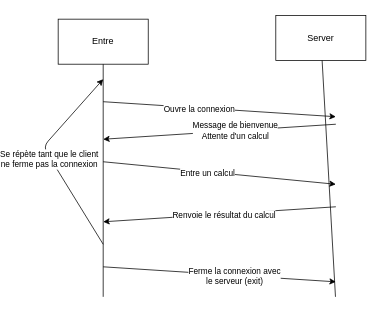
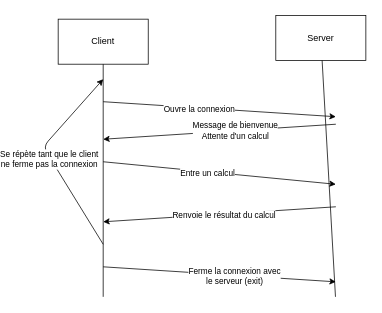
  <mxCell id="0" />
  <mxCell id="1" parent="0" />
- <mxCell id="2" value="Entre" style="rounded=0;whiteSpace=wrap;html=1;" vertex="1" parent="1"><mxGeometry x="40" y="25" width="120" height="60" as="geometry" /></mxCell>
+ <mxCell id="2" value="Client" style="rounded=0;whiteSpace=wrap;html=1;" vertex="1" parent="1"><mxGeometry x="40" y="25" width="120" height="60" as="geometry" /></mxCell>
  <mxCell id="3" value="Server" style="rounded=0;whiteSpace=wrap;html=1;" vertex="1" parent="1"><mxGeometry x="330" y="20" width="120" height="60" as="geometry" /></mxCell>
  <mxCell id="4" value="" style="endArrow=none;html=1;entryX=0.5;entryY=1;entryDx=0;entryDy=0;" edge="1" parent="1" target="2"><mxGeometry width="50" height="50" relative="1" as="geometry"><mxPoint x="100" y="395" as="sourcePoint" /><mxPoint x="110" y="105" as="targetPoint" /></mxGeometry></mxCell>
  <mxCell id="5" value="" style="endArrow=none;html=1;" edge="1" parent="1" target="3"><mxGeometry width="50" height="50" relative="1" as="geometry"><mxPoint x="409.5" y="395" as="sourcePoint" /><mxPoint x="409.5" y="85" as="targetPoint" /></mxGeometry></mxCell>
  <mxCell id="6" value="" style="endArrow=classic;html=1;" edge="1" parent="1"><mxGeometry width="50" height="50" relative="1" as="geometry"><mxPoint x="100" y="135" as="sourcePoint" /><mxPoint x="410" y="155" as="targetPoint" /></mxGeometry></mxCell>
  <mxCell id="7" value="Ouvre la connexion" style="edgeLabel;html=1;align=center;verticalAlign=middle;resizable=0;points=[];" vertex="1" connectable="0" parent="6"><mxGeometry x="-0.178" y="-1" relative="1" as="geometry"><mxPoint as="offset" /></mxGeometry></mxCell>
  <mxCell id="8" value="" style="endArrow=classic;html=1;" edge="1" parent="1"><mxGeometry width="50" height="50" relative="1" as="geometry"><mxPoint x="410" y="165" as="sourcePoint" /><mxPoint x="100" y="185" as="targetPoint" /></mxGeometry></mxCell>
  <mxCell id="9" value="Message de bienvenue&lt;br&gt;Attente d'un calcul" style="edgeLabel;html=1;align=center;verticalAlign=middle;resizable=0;points=[];" vertex="1" connectable="0" parent="8"><mxGeometry x="-0.132" relative="1" as="geometry"><mxPoint as="offset" /></mxGeometry></mxCell>
  <mxCell id="10" value="" style="endArrow=classic;html=1;" edge="1" parent="1"><mxGeometry width="50" height="50" relative="1" as="geometry"><mxPoint x="100" y="215" as="sourcePoint" /><mxPoint x="410" y="245" as="targetPoint" /><Array as="points" /></mxGeometry></mxCell>
  <mxCell id="11" value="Entre un calcul" style="edgeLabel;html=1;align=center;verticalAlign=middle;resizable=0;points=[];" vertex="1" connectable="0" parent="10"><mxGeometry x="-0.107" y="-1" relative="1" as="geometry"><mxPoint as="offset" /></mxGeometry></mxCell>
  <mxCell id="12" value="" style="endArrow=classic;html=1;" edge="1" parent="1"><mxGeometry width="50" height="50" relative="1" as="geometry"><mxPoint x="410" y="275" as="sourcePoint" /><mxPoint x="100" y="295" as="targetPoint" /></mxGeometry></mxCell>
  <mxCell id="13" value="Renvoie le résultat du calcul" style="edgeLabel;html=1;align=center;verticalAlign=middle;resizable=0;points=[];" vertex="1" connectable="0" parent="12"><mxGeometry x="-0.292" y="3" relative="1" as="geometry"><mxPoint x="-40.42" as="offset" /></mxGeometry></mxCell>
  <mxCell id="14" value="" style="endArrow=classic;html=1;" edge="1" parent="1"><mxGeometry width="50" height="50" relative="1" as="geometry"><mxPoint x="100" y="325" as="sourcePoint" /><mxPoint x="100" y="105" as="targetPoint" /><Array as="points"><mxPoint x="20" y="195" /></Array></mxGeometry></mxCell>
  <mxCell id="15" value="Se répète tant que le client&lt;br&gt;ne ferme pas la connexion" style="edgeLabel;html=1;align=center;verticalAlign=middle;resizable=0;points=[];" vertex="1" connectable="0" parent="14"><mxGeometry x="-0.01" y="2" relative="1" as="geometry"><mxPoint as="offset" /></mxGeometry></mxCell>
  <mxCell id="16" value="" style="endArrow=classic;html=1;" edge="1" parent="1"><mxGeometry width="50" height="50" relative="1" as="geometry"><mxPoint x="100" y="355" as="sourcePoint" /><mxPoint x="410" y="375" as="targetPoint" /></mxGeometry></mxCell>
  <mxCell id="17" value="Ferme la connexion avec&lt;br&gt;le serveur (exit)" style="edgeLabel;html=1;align=center;verticalAlign=middle;resizable=0;points=[];" vertex="1" connectable="0" parent="16"><mxGeometry x="0.126" y="-1" relative="1" as="geometry"><mxPoint as="offset" /></mxGeometry></mxCell>
